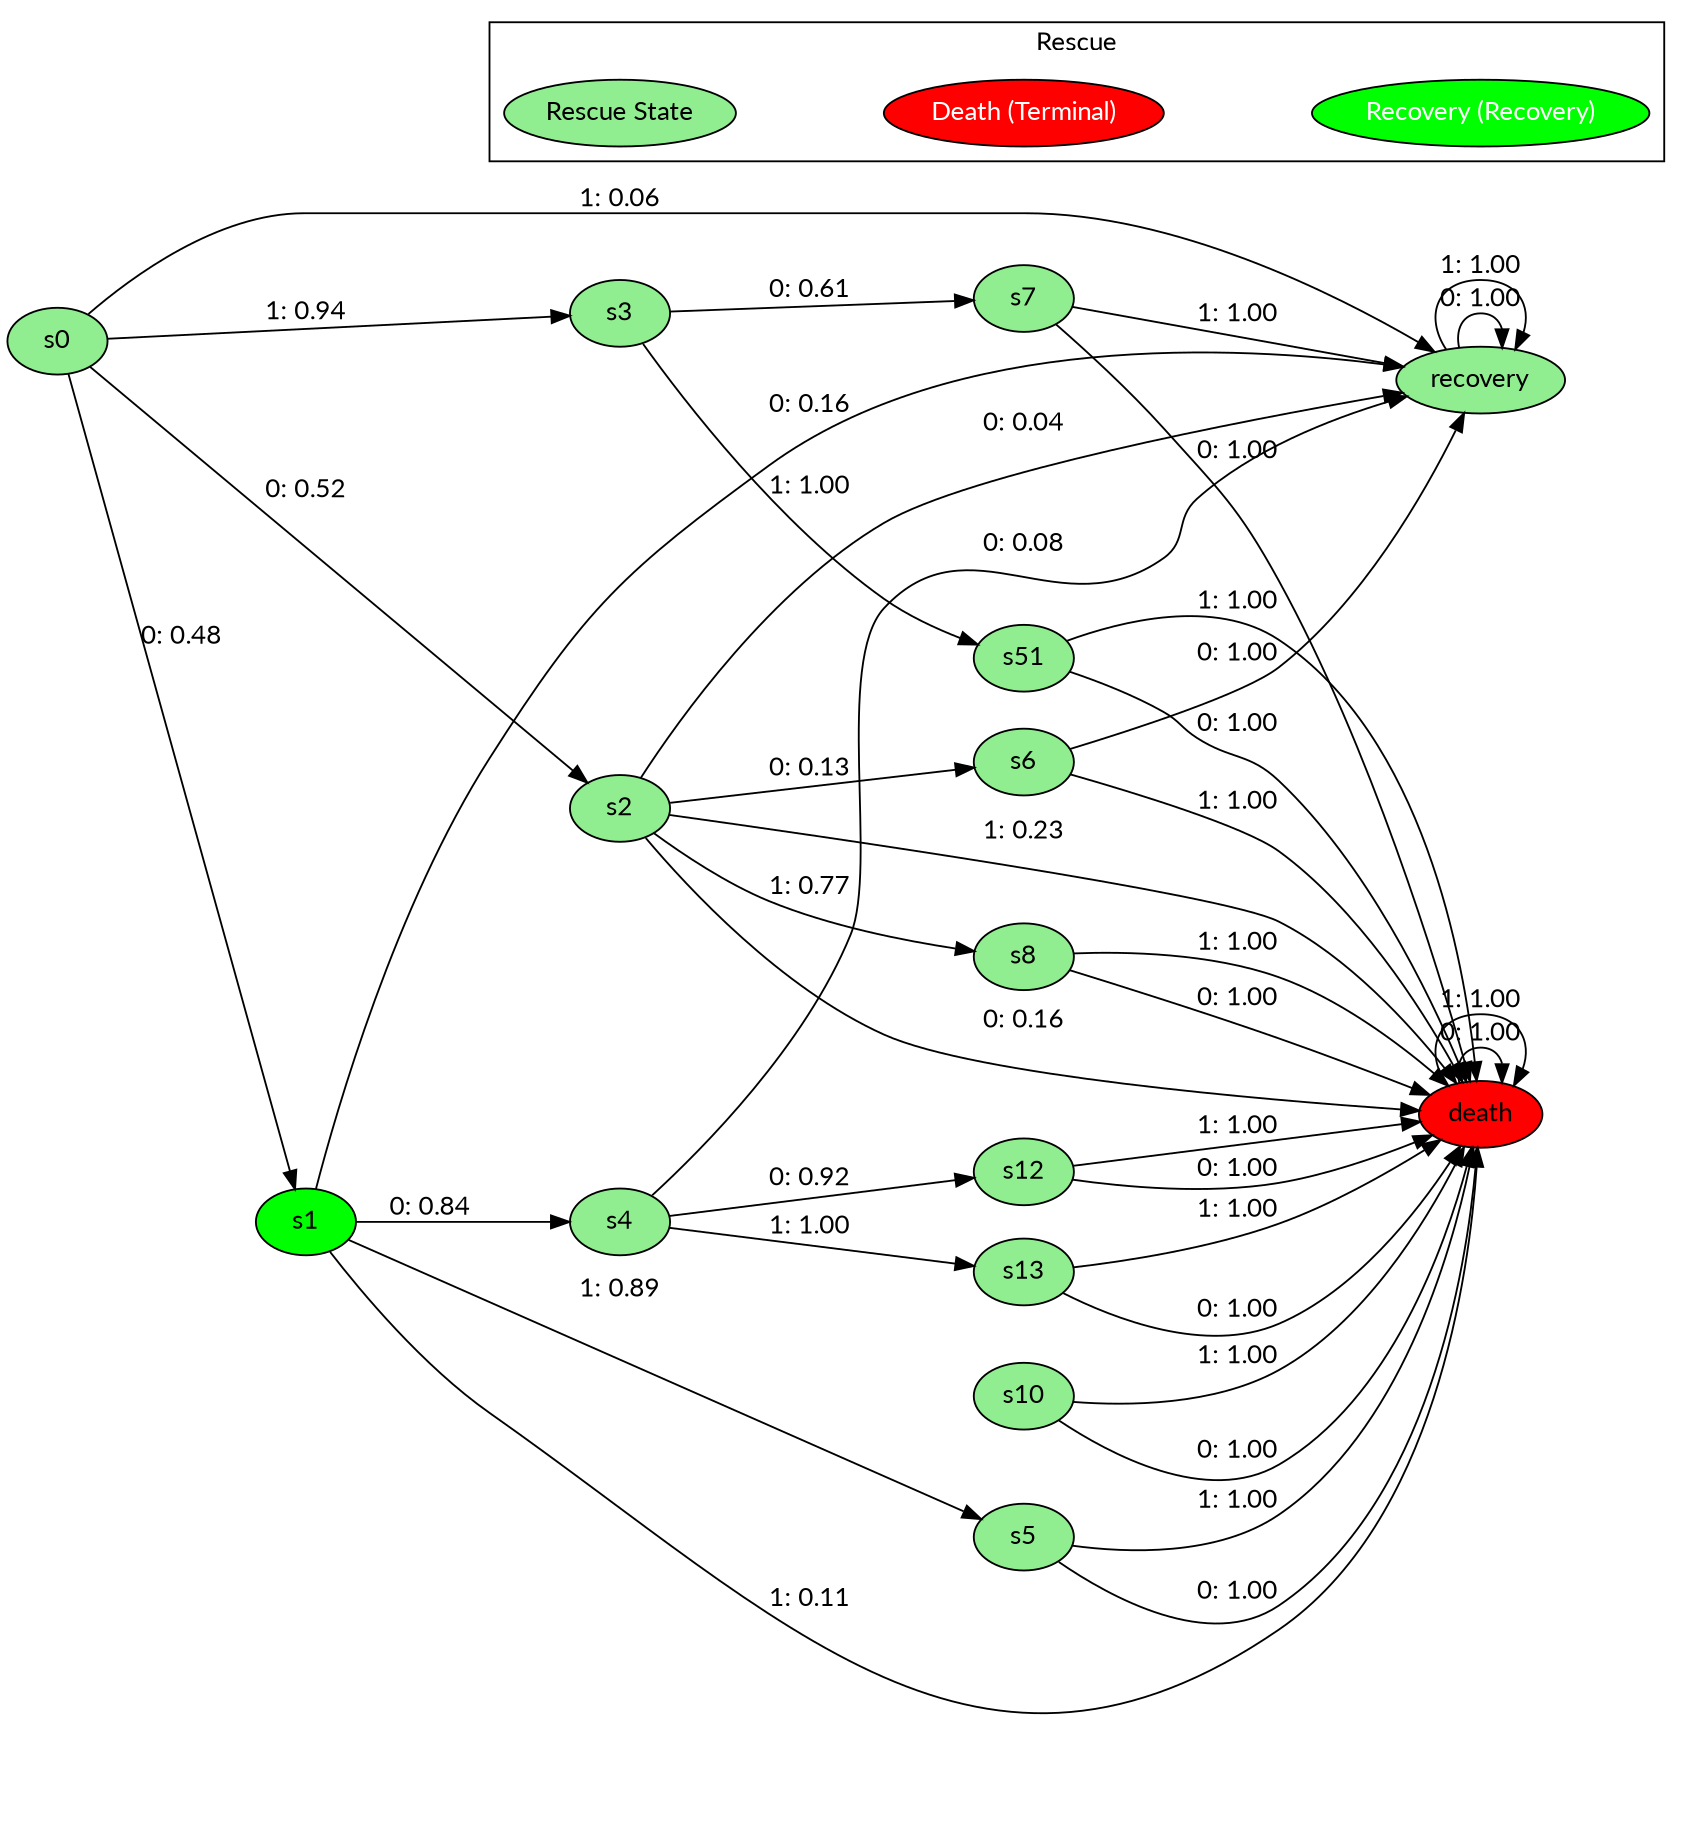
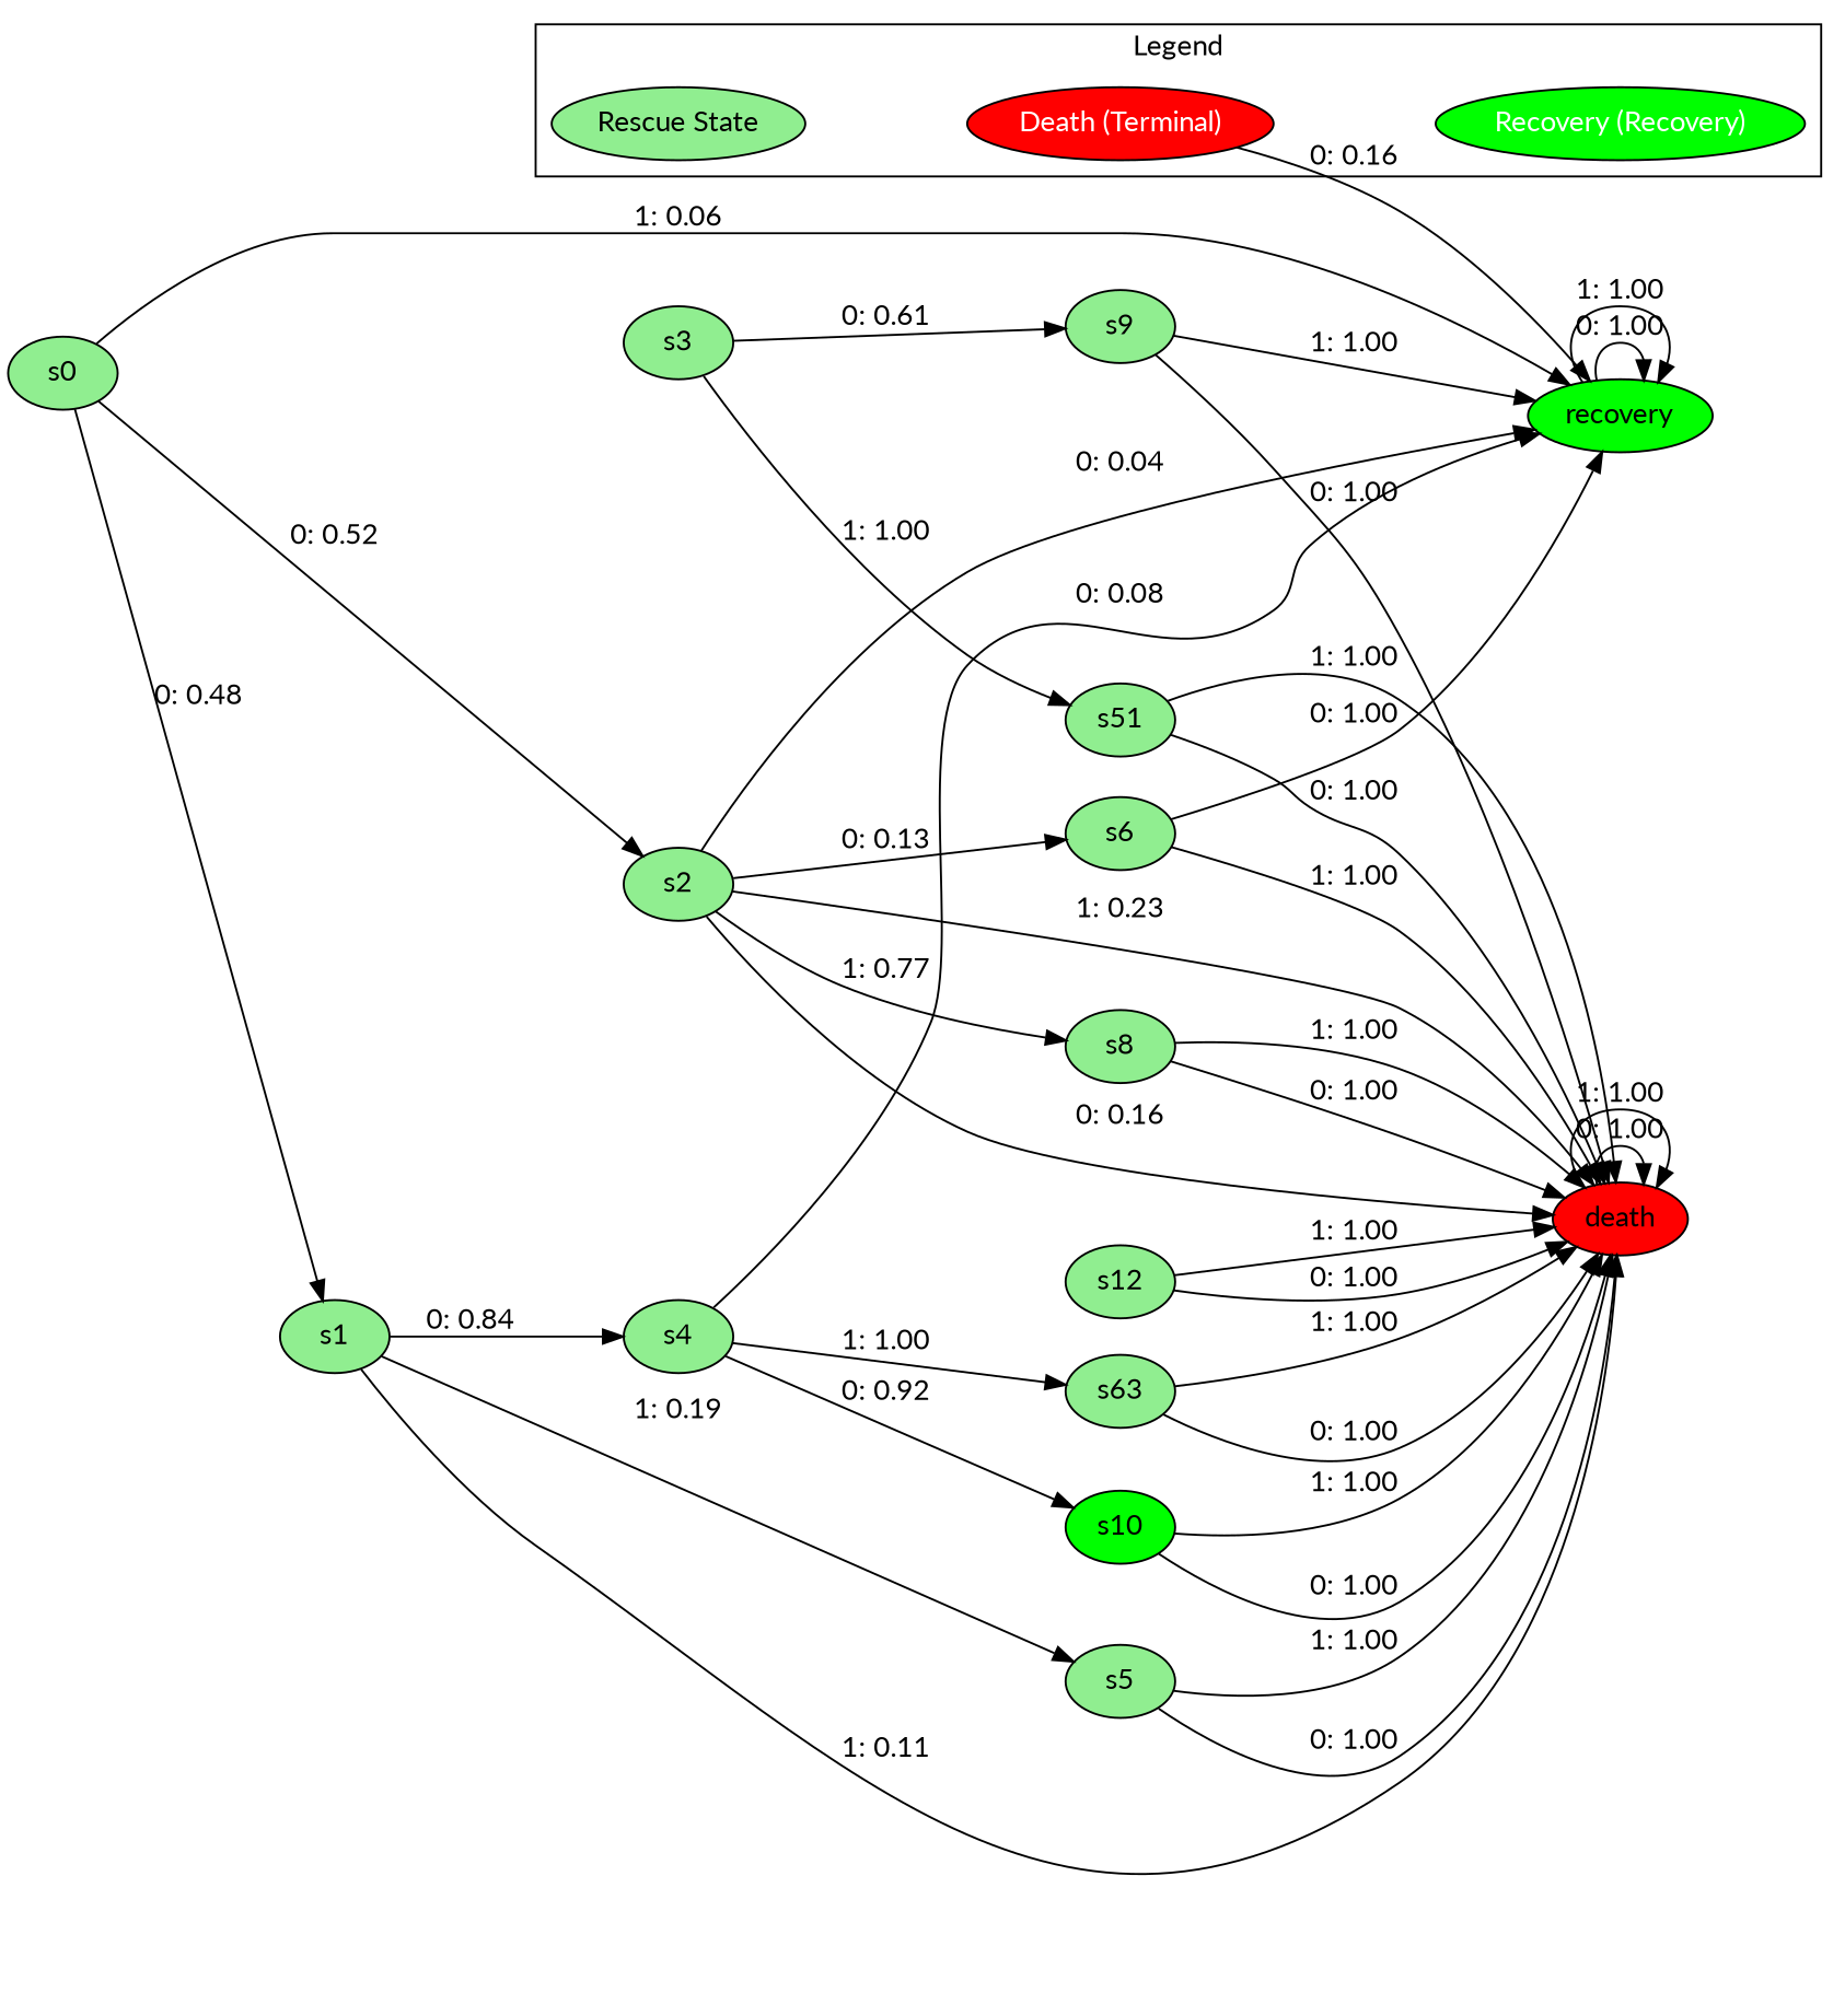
  digraph {
    fontname=Lato
    rankdir=LR
    node [fillcolor=lightgreen fontname=Lato style=filled]
    edge [fontname=Lato]
    n1 [label="Rescue State"]
    n2 [fillcolor=red fontcolor=white label="Death (Terminal)"]
    n3 [fillcolor=green fontcolor=white label="Recovery (Recovery)"]
    n4 [fillcolor=red label=death]
-   n5 [label=recovery]
+   n5 [fillcolor=green label=recovery]
    n6 [label=s0]
-   n7 [fillcolor=green label=s1]
+   n7 [label=s1]
    n8 [label=s2]
    n9 [label=s3]
    n10 [label=s4]
    n11 [label=s5]
    n12 [label=s6]
    n13 [label=s8]
-   n14 [label=s7]
+   n14 [label=s9]
    n15 [label=s51]
    n16 [label=s12]
-   n17 [label=s13]
-   n18 [label=s10]
+   n17 [label=s63]
+   n18 [fillcolor=green label=s10]
    subgraph cluster_1 {
-     label=Rescue
+     label=Legend
      rank=same
      style=solid
      n1
      n2
      n3
    }
    n1 -> n2 [style=invis]
    n2 -> n3 [style=invis]
    n4 -> n4 [label="0: 1.00"]
    n4 -> n4 [label="1: 1.00"]
    n5 -> n5 [label="0: 1.00"]
    n5 -> n5 [label="1: 1.00"]
    n6 -> n5 [label="1: 0.06"]
    n6 -> n7 [label="0: 0.48"]
    n6 -> n8 [label="0: 0.52"]
-   n6 -> n9 [label="1: 0.94"]
    n7 -> n4 [label="1: 0.11"]
-   n7 -> n5 [label="0: 0.16"]
+   n2 -> n5 [label="0: 0.16"]
    n7 -> n10 [label="0: 0.84"]
-   n7 -> n11 [label="1: 0.89"]
+   n7 -> n11 [label="1: 0.19"]
    n8 -> n4 [label="0: 0.16"]
    n8 -> n4 [label="1: 0.23"]
    n8 -> n5 [label="0: 0.04"]
    n8 -> n12 [label="0: 0.13"]
    n8 -> n13 [label="1: 0.77"]
    n9 -> n14 [label="0: 0.61"]
    n9 -> n15 [label="1: 1.00"]
    n10 -> n5 [label="0: 0.08"]
-   n10 -> n16 [label="0: 0.92"]
+   n10 -> n18 [label="0: 0.92"]
    n10 -> n17 [label="1: 1.00"]
    n11 -> n4 [label="0: 1.00"]
    n11 -> n4 [label="1: 1.00"]
    n12 -> n4 [label="1: 1.00"]
    n12 -> n5 [label="0: 1.00"]
    n13 -> n4 [label="0: 1.00"]
    n13 -> n4 [label="1: 1.00"]
    n14 -> n4 [label="0: 1.00"]
    n14 -> n5 [label="1: 1.00"]
    n15 -> n4 [label="0: 1.00"]
    n15 -> n4 [label="1: 1.00"]
    n16 -> n4 [label="0: 1.00"]
    n16 -> n4 [label="1: 1.00"]
    n17 -> n4 [label="0: 1.00"]
    n17 -> n4 [label="1: 1.00"]
    n18 -> n4 [label="0: 1.00"]
    n18 -> n4 [label="1: 1.00"]
  }
